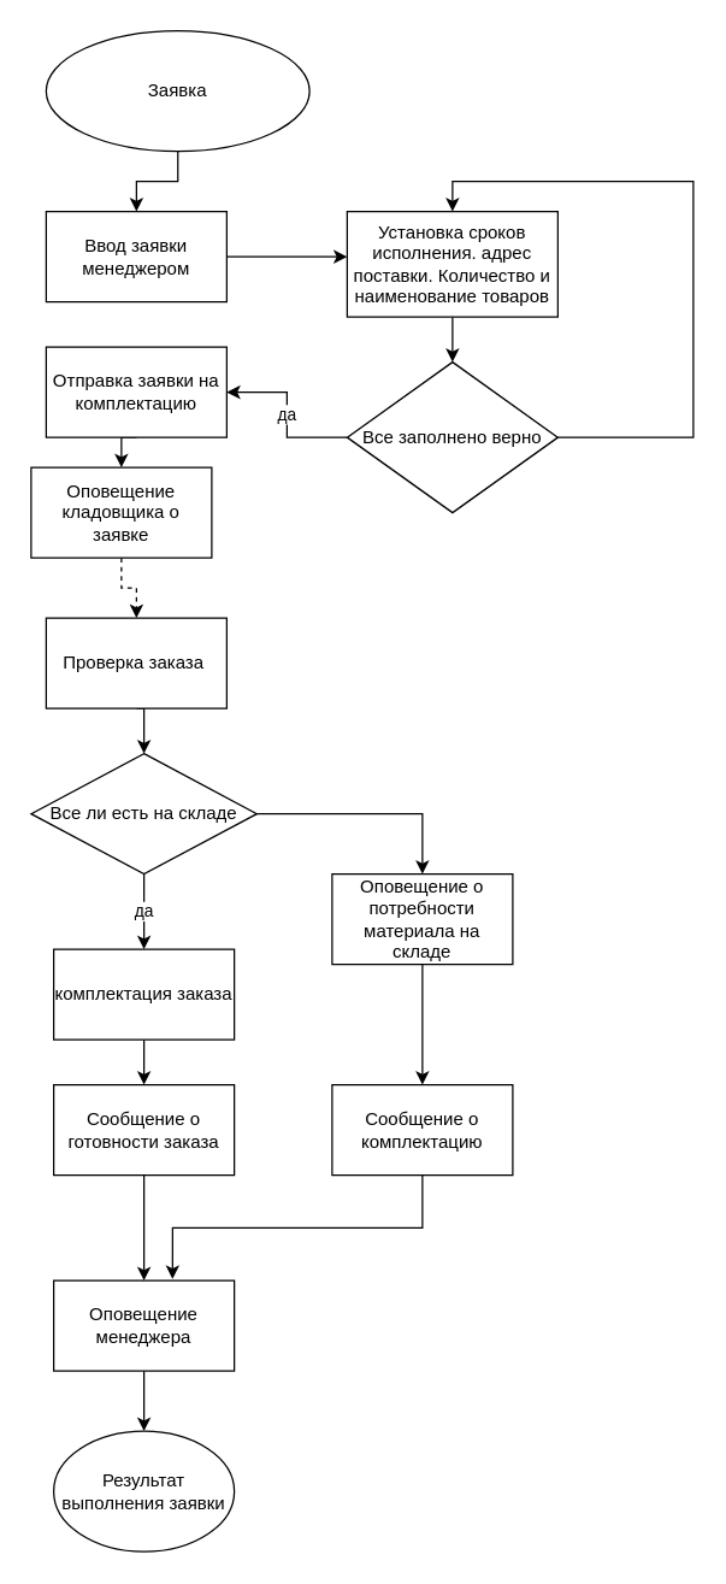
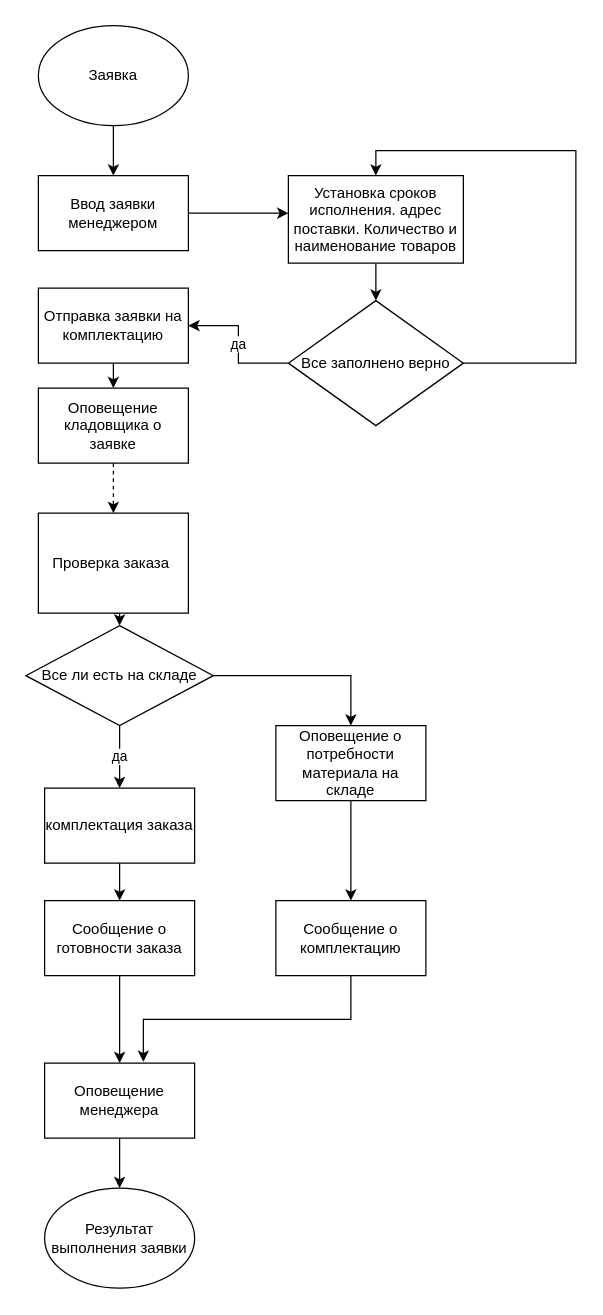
  <mxCell id="0" />
  <mxCell id="1" parent="0" />
  <mxCell id="2" style="edgeStyle=orthogonalEdgeStyle;rounded=0;orthogonalLoop=1;jettySize=auto;html=1;exitX=1;exitY=0.5;exitDx=0;exitDy=0;" edge="1" parent="1" source="3"><mxGeometry relative="1" as="geometry"><mxPoint x="230" y="170" as="targetPoint" /></mxGeometry></mxCell>
  <mxCell id="3" value="Ввод заявки менеджером" style="rounded=0;whiteSpace=wrap;html=1;" vertex="1" parent="1"><mxGeometry x="30" y="140" width="120" height="60" as="geometry" /></mxCell>
  <mxCell id="4" style="edgeStyle=orthogonalEdgeStyle;rounded=0;orthogonalLoop=1;jettySize=auto;html=1;exitX=0.5;exitY=1;exitDx=0;exitDy=0;entryX=0.5;entryY=0;entryDx=0;entryDy=0;" edge="1" parent="1" source="5" target="3"><mxGeometry relative="1" as="geometry" /></mxCell>
- <mxCell id="5" value="Заявка" style="ellipse;whiteSpace=wrap;html=1;" vertex="1" parent="1"><mxGeometry x="30" y="20" width="175" height="80" as="geometry" /></mxCell>
+ <mxCell id="5" value="Заявка" style="ellipse;whiteSpace=wrap;html=1;" vertex="1" parent="1"><mxGeometry x="30" y="20" width="120" height="80" as="geometry" /></mxCell>
  <mxCell id="6" style="edgeStyle=orthogonalEdgeStyle;rounded=0;orthogonalLoop=1;jettySize=auto;html=1;exitX=0.5;exitY=1;exitDx=0;exitDy=0;entryX=0.5;entryY=0;entryDx=0;entryDy=0;" edge="1" parent="1" source="7" target="9"><mxGeometry relative="1" as="geometry" /></mxCell>
  <mxCell id="7" value="Отправка заявки на комплектацию" style="rounded=0;whiteSpace=wrap;html=1;" vertex="1" parent="1"><mxGeometry x="30" y="230" width="120" height="60" as="geometry" /></mxCell>
  <mxCell id="8" style="edgeStyle=orthogonalEdgeStyle;rounded=0;orthogonalLoop=1;jettySize=auto;html=1;exitX=0.5;exitY=1;exitDx=0;exitDy=0;entryX=0.5;entryY=0;entryDx=0;entryDy=0;dashed=1;" edge="1" parent="1" source="9" target="18"><mxGeometry relative="1" as="geometry" /></mxCell>
- <mxCell id="9" value="Оповещение кладовщика о заявке" style="rounded=0;whiteSpace=wrap;html=1;" vertex="1" parent="1"><mxGeometry x="20" y="310" width="120" height="60" as="geometry" /></mxCell>
+ <mxCell id="9" value="Оповещение кладовщика о заявке" style="rounded=0;whiteSpace=wrap;html=1;" vertex="1" parent="1"><mxGeometry x="30" y="310" width="120" height="60" as="geometry" /></mxCell>
  <mxCell id="10" style="edgeStyle=orthogonalEdgeStyle;rounded=0;orthogonalLoop=1;jettySize=auto;html=1;exitX=0.5;exitY=1;exitDx=0;exitDy=0;entryX=0.5;entryY=0;entryDx=0;entryDy=0;" edge="1" parent="1" source="11" target="16"><mxGeometry relative="1" as="geometry" /></mxCell>
  <mxCell id="11" value="комплектация заказа" style="rounded=0;whiteSpace=wrap;html=1;" vertex="1" parent="1"><mxGeometry x="35" y="630" width="120" height="60" as="geometry" /></mxCell>
  <mxCell id="12" value="да" style="edgeStyle=orthogonalEdgeStyle;rounded=0;orthogonalLoop=1;jettySize=auto;html=1;exitX=0.5;exitY=1;exitDx=0;exitDy=0;" edge="1" parent="1" source="14" target="11"><mxGeometry relative="1" as="geometry" /></mxCell>
  <mxCell id="13" style="edgeStyle=orthogonalEdgeStyle;rounded=0;orthogonalLoop=1;jettySize=auto;html=1;exitX=1;exitY=0.5;exitDx=0;exitDy=0;entryX=0.5;entryY=0;entryDx=0;entryDy=0;" edge="1" parent="1" source="14" target="20"><mxGeometry relative="1" as="geometry" /></mxCell>
  <mxCell id="14" value="Все ли есть на складе" style="rhombus;whiteSpace=wrap;html=1;" vertex="1" parent="1"><mxGeometry x="20" y="500" width="150" height="80" as="geometry" /></mxCell>
  <mxCell id="15" style="edgeStyle=orthogonalEdgeStyle;rounded=0;orthogonalLoop=1;jettySize=auto;html=1;exitX=0.5;exitY=1;exitDx=0;exitDy=0;" edge="1" parent="1" source="16" target="24"><mxGeometry relative="1" as="geometry" /></mxCell>
  <mxCell id="16" value="Сообщение о готовности заказа" style="rounded=0;whiteSpace=wrap;html=1;" vertex="1" parent="1"><mxGeometry x="35" y="720" width="120" height="60" as="geometry" /></mxCell>
  <mxCell id="17" style="edgeStyle=orthogonalEdgeStyle;rounded=0;orthogonalLoop=1;jettySize=auto;html=1;exitX=0.5;exitY=1;exitDx=0;exitDy=0;entryX=0.5;entryY=0;entryDx=0;entryDy=0;" edge="1" parent="1" source="18" target="14"><mxGeometry relative="1" as="geometry" /></mxCell>
- <mxCell id="18" value="Проверка заказа&amp;nbsp;" style="rounded=0;whiteSpace=wrap;html=1;" vertex="1" parent="1"><mxGeometry x="30" y="410" width="120" height="60" as="geometry" /></mxCell>
+ <mxCell id="18" value="Проверка заказа&amp;nbsp;" style="rounded=0;whiteSpace=wrap;html=1;" vertex="1" parent="1"><mxGeometry x="30" y="410" width="120" height="80" as="geometry" /></mxCell>
  <mxCell id="19" style="edgeStyle=orthogonalEdgeStyle;rounded=0;orthogonalLoop=1;jettySize=auto;html=1;exitX=0.5;exitY=1;exitDx=0;exitDy=0;entryX=0.5;entryY=0;entryDx=0;entryDy=0;" edge="1" parent="1" source="20" target="22"><mxGeometry relative="1" as="geometry" /></mxCell>
  <mxCell id="20" value="Оповещение о потребности материала на складе" style="rounded=0;whiteSpace=wrap;html=1;" vertex="1" parent="1"><mxGeometry x="220" y="580" width="120" height="60" as="geometry" /></mxCell>
  <mxCell id="21" style="edgeStyle=orthogonalEdgeStyle;rounded=0;orthogonalLoop=1;jettySize=auto;html=1;exitX=0.5;exitY=1;exitDx=0;exitDy=0;entryX=0.658;entryY=-0.017;entryDx=0;entryDy=0;entryPerimeter=0;" edge="1" parent="1" source="22" target="24"><mxGeometry relative="1" as="geometry" /></mxCell>
  <mxCell id="22" value="Сообщение о комплектацию" style="rounded=0;whiteSpace=wrap;html=1;" vertex="1" parent="1"><mxGeometry x="220" y="720" width="120" height="60" as="geometry" /></mxCell>
  <mxCell id="23" style="edgeStyle=orthogonalEdgeStyle;rounded=0;orthogonalLoop=1;jettySize=auto;html=1;exitX=0.5;exitY=1;exitDx=0;exitDy=0;entryX=0.5;entryY=0;entryDx=0;entryDy=0;" edge="1" parent="1" source="24" target="30"><mxGeometry relative="1" as="geometry" /></mxCell>
  <mxCell id="24" value="Оповещение менеджера" style="rounded=0;whiteSpace=wrap;html=1;" vertex="1" parent="1"><mxGeometry x="35" y="850" width="120" height="60" as="geometry" /></mxCell>
  <mxCell id="25" style="edgeStyle=orthogonalEdgeStyle;rounded=0;orthogonalLoop=1;jettySize=auto;html=1;exitX=0.5;exitY=1;exitDx=0;exitDy=0;" edge="1" parent="1" source="26" target="29"><mxGeometry relative="1" as="geometry" /></mxCell>
  <mxCell id="26" value="Установка сроков исполнения. адрес поставки. Количество и наименование товаров" style="rounded=0;whiteSpace=wrap;html=1;" vertex="1" parent="1"><mxGeometry x="230" y="140" width="140" height="70" as="geometry" /></mxCell>
  <mxCell id="27" value="да" style="edgeStyle=orthogonalEdgeStyle;rounded=0;orthogonalLoop=1;jettySize=auto;html=1;exitX=0;exitY=0.5;exitDx=0;exitDy=0;" edge="1" parent="1" source="29" target="7"><mxGeometry relative="1" as="geometry" /></mxCell>
  <mxCell id="28" style="edgeStyle=orthogonalEdgeStyle;rounded=0;orthogonalLoop=1;jettySize=auto;html=1;exitX=1;exitY=0.5;exitDx=0;exitDy=0;entryX=0.5;entryY=0;entryDx=0;entryDy=0;" edge="1" parent="1" source="29" target="26"><mxGeometry relative="1" as="geometry"><Array as="points"><mxPoint x="460" y="290" /><mxPoint x="460" y="120" /><mxPoint x="300" y="120" /></Array></mxGeometry></mxCell>
  <mxCell id="29" value="Все заполнено верно" style="rhombus;whiteSpace=wrap;html=1;" vertex="1" parent="1"><mxGeometry x="230" y="240" width="140" height="100" as="geometry" /></mxCell>
  <mxCell id="30" value="Результат выполнения заявки" style="ellipse;whiteSpace=wrap;html=1;" vertex="1" parent="1"><mxGeometry x="35" y="950" width="120" height="80" as="geometry" /></mxCell>
